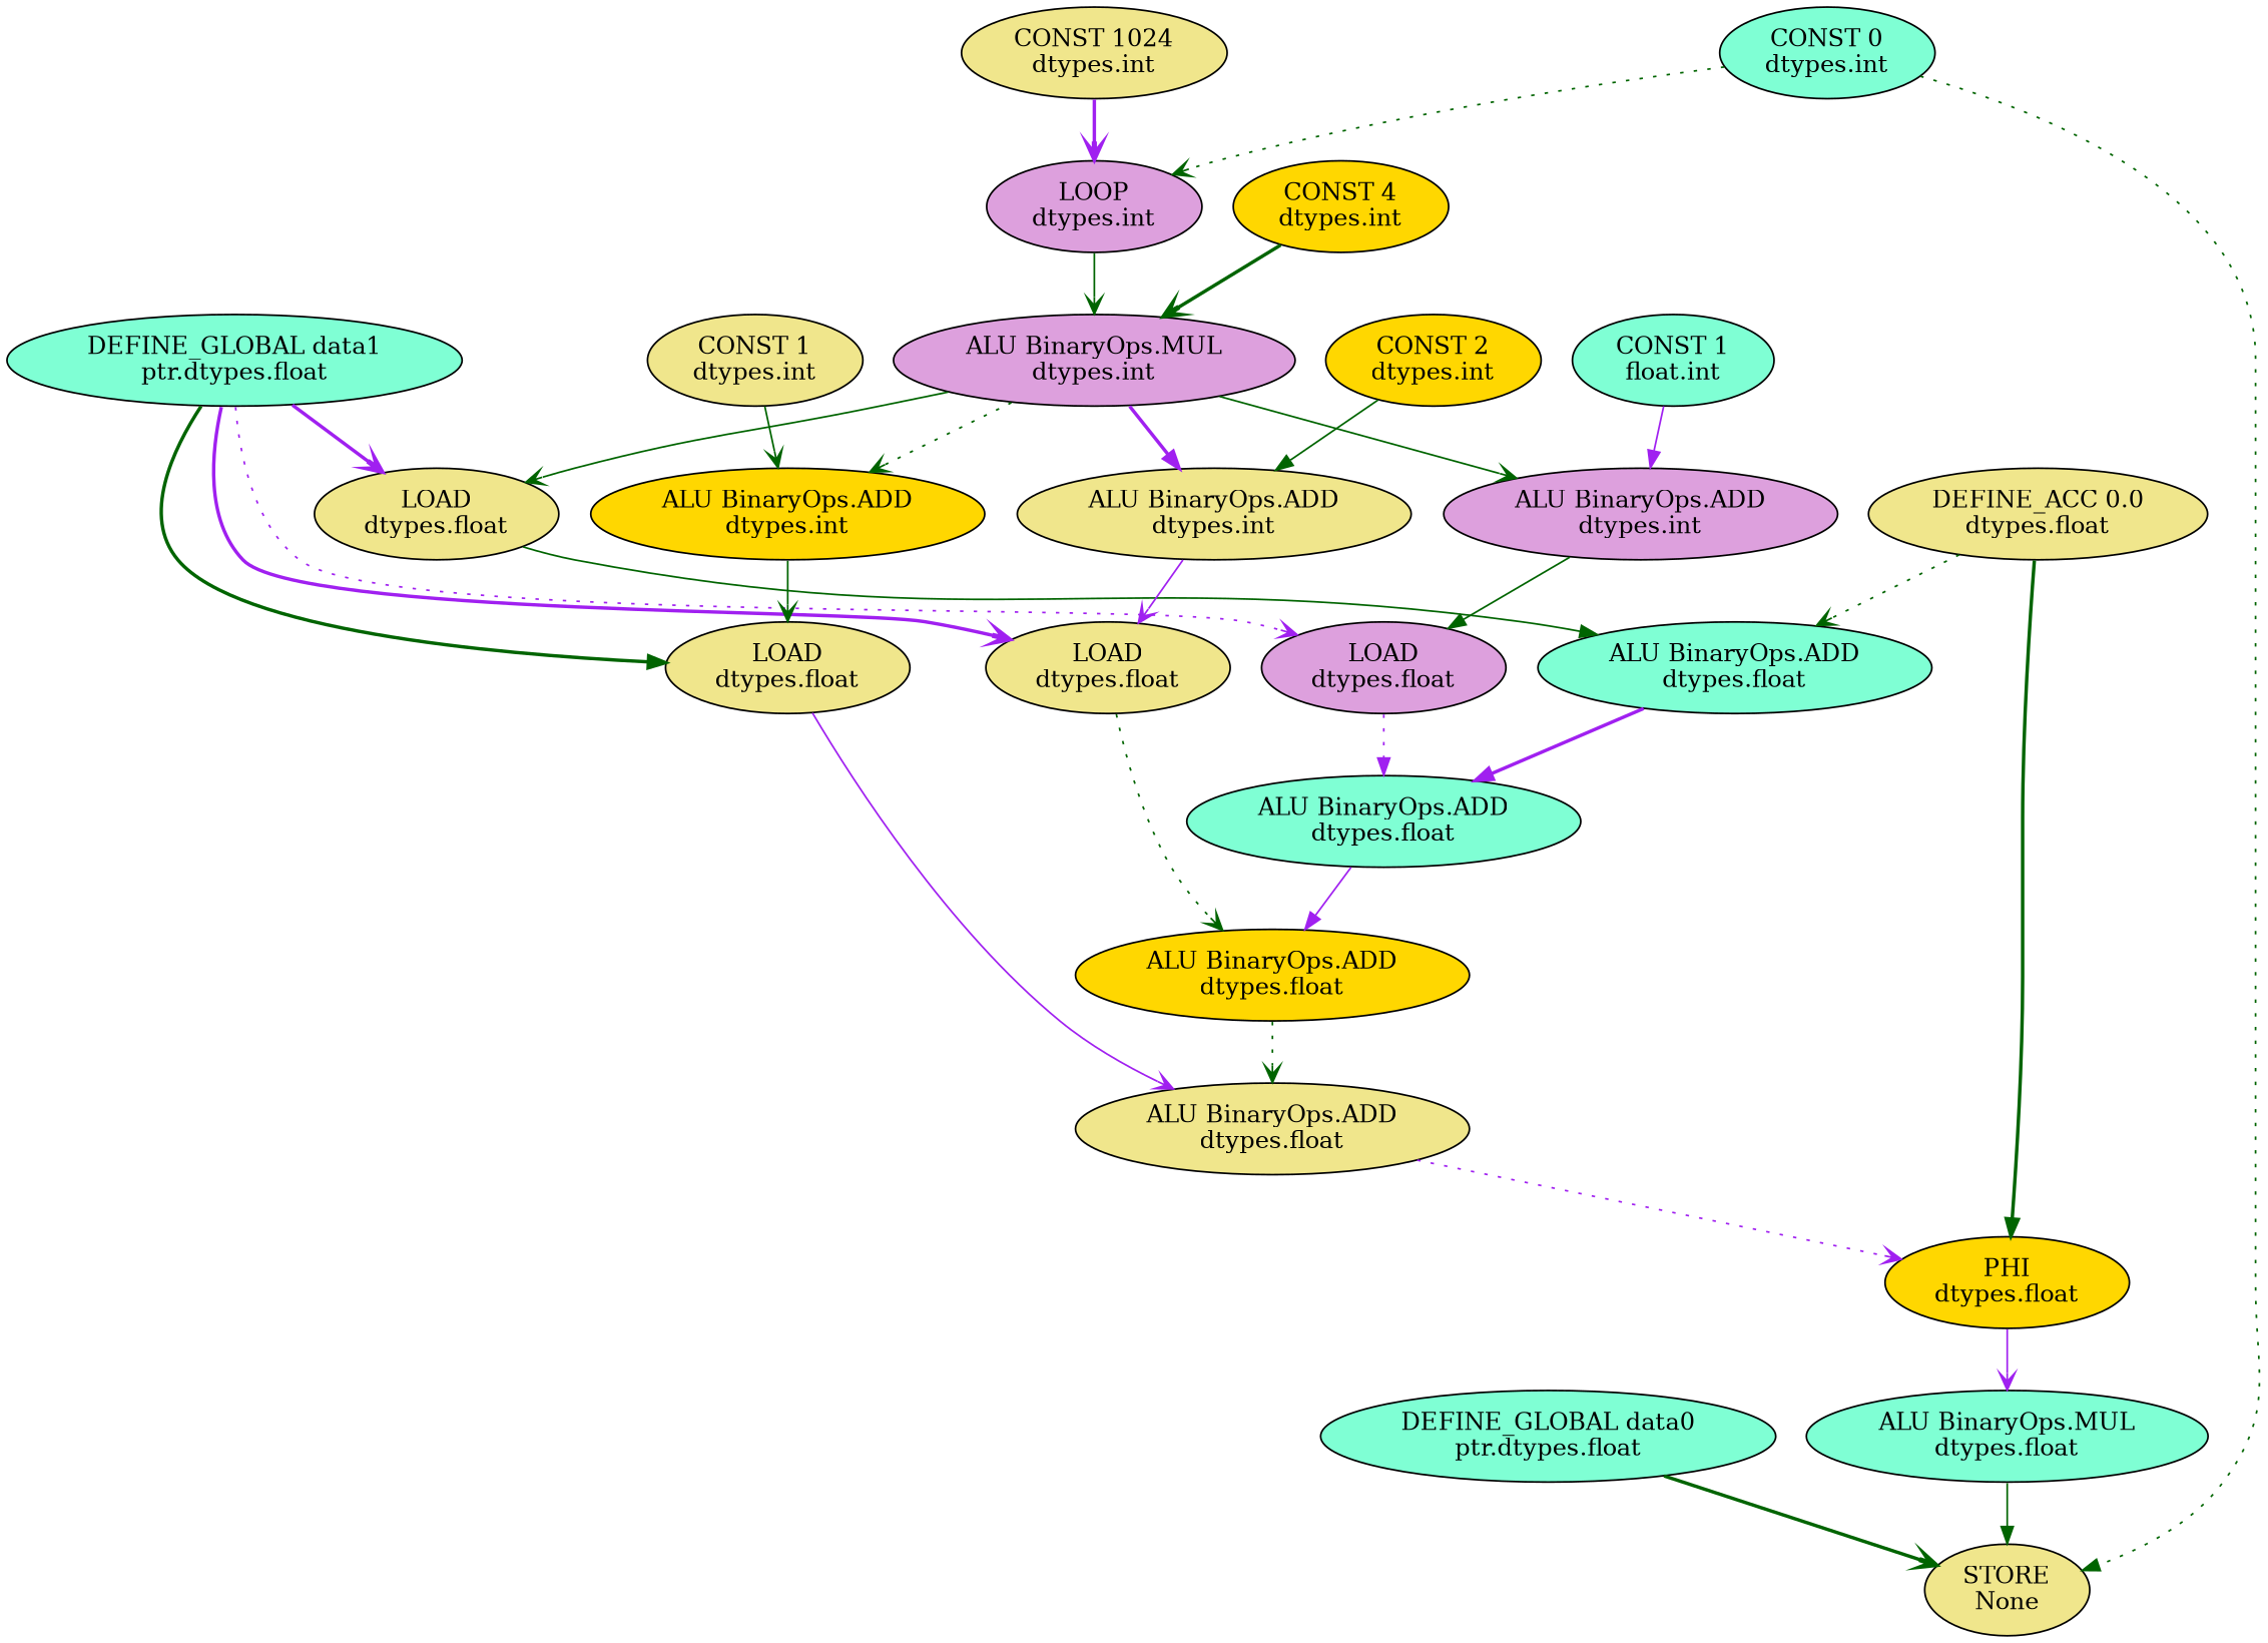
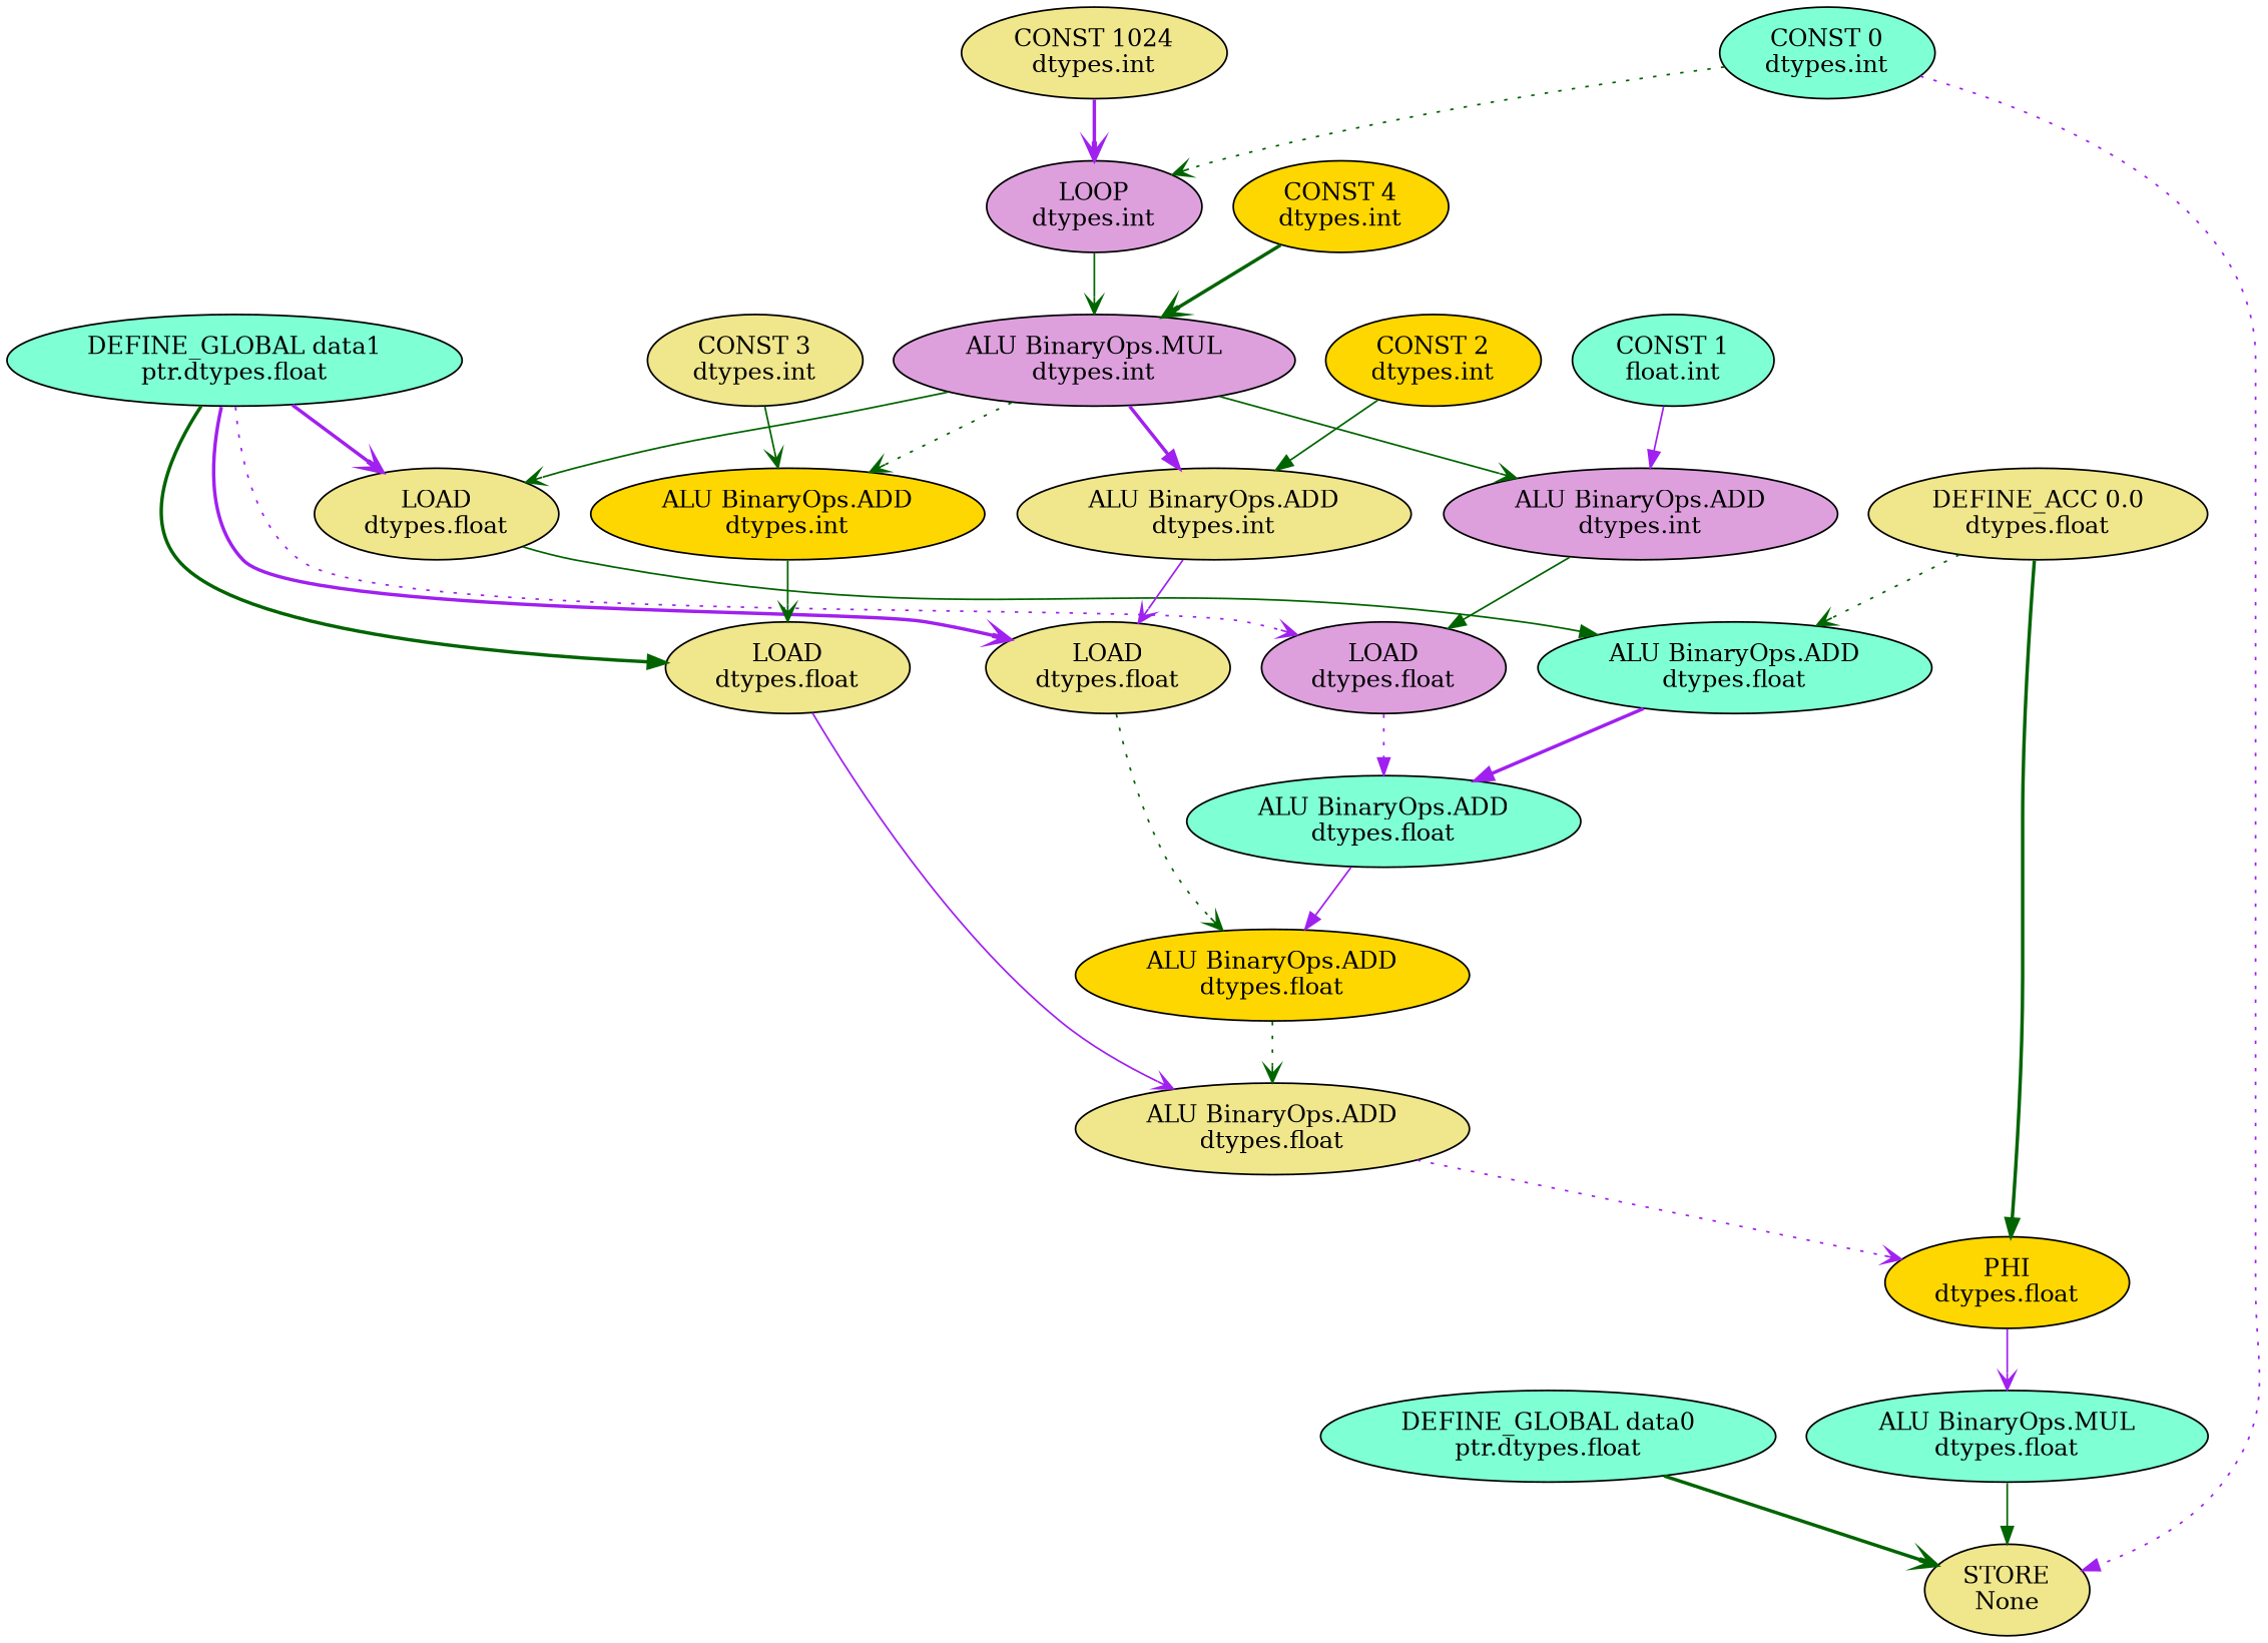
  strict digraph {
    node [fillcolor=khaki style=filled]
    edge [arrowhead=vee color=darkgreen style=solid]
    n1 [fillcolor=aquamarine label="DEFINE_GLOBAL data0\nptr.dtypes.float"]
    n2 [label="STORE\nNone"]
    n3 [fillcolor=aquamarine label="DEFINE_GLOBAL data1\nptr.dtypes.float"]
    n4 [label="LOAD\ndtypes.float"]
    n5 [fillcolor=plum label="LOAD\ndtypes.float"]
    n6 [label="LOAD\ndtypes.float"]
    n7 [label="LOAD\ndtypes.float"]
    n8 [fillcolor=aquamarine label="ALU BinaryOps.ADD\ndtypes.float"]
    n9 [fillcolor=aquamarine label="ALU BinaryOps.ADD\ndtypes.float"]
    n10 [fillcolor=gold label="ALU BinaryOps.ADD\ndtypes.float"]
    n11 [label="ALU BinaryOps.ADD\ndtypes.float"]
    n12 [label="DEFINE_ACC 0.0\ndtypes.float"]
    n13 [fillcolor=gold label="PHI\ndtypes.float"]
    n14 [fillcolor=aquamarine label="ALU BinaryOps.MUL\ndtypes.float"]
    n15 [fillcolor=aquamarine label="CONST 0\ndtypes.int"]
    n16 [fillcolor=plum label="LOOP\ndtypes.int"]
    n17 [fillcolor=plum label="ALU BinaryOps.MUL\ndtypes.int"]
    n18 [label="CONST 1024\ndtypes.int"]
    n19 [fillcolor=gold label="CONST 4\ndtypes.int"]
    n20 [fillcolor=plum label="ALU BinaryOps.ADD\ndtypes.int"]
    n21 [label="ALU BinaryOps.ADD\ndtypes.int"]
    n22 [fillcolor=gold label="ALU BinaryOps.ADD\ndtypes.int"]
    n23 [fillcolor=aquamarine label="CONST 1\nfloat.int"]
    n24 [fillcolor=gold label="CONST 2\ndtypes.int"]
-   n25 [label="CONST 1\ndtypes.int"]
+   n25 [label="CONST 3\ndtypes.int"]
    n1 -> n2 [style=bold]
    n3 -> n4 [color=purple style=bold]
    n3 -> n5 [color=purple style=dotted]
    n3 -> n6 [color=purple style=bold]
    n3 -> n7 [arrowhead=normal style=bold]
    n4 -> n8 [arrowhead=normal]
    n5 -> n9 [arrowhead=normal color=purple style=dotted]
    n6 -> n10 [style=dotted]
    n7 -> n11 [color=purple]
    n8 -> n9 [arrowhead=normal color=purple style=bold]
    n9 -> n10 [arrowhead=normal color=purple]
    n10 -> n11 [style=dotted]
    n11 -> n13 [color=purple style=dotted]
    n12 -> n8 [style=dotted]
    n12 -> n13 [arrowhead=normal style=bold]
    n13 -> n14 [color=purple]
    n14 -> n2 [arrowhead=normal]
-   n15 -> n2 [arrowhead=normal style=dotted]
+   n15 -> n2 [arrowhead=normal color=purple style=dotted]
    n15 -> n16 [style=dotted]
    n16 -> n17
    n17 -> n4
    n17 -> n20
    n17 -> n21 [arrowhead=normal color=purple style=bold]
    n17 -> n22 [style=dotted]
    n18 -> n16 [color=purple style=bold]
    n19 -> n17 [style=bold]
    n20 -> n5 [arrowhead=normal]
    n21 -> n6 [color=purple]
    n22 -> n7
    n23 -> n20 [arrowhead=normal color=purple]
    n24 -> n21 [arrowhead=normal]
    n25 -> n22
  }
